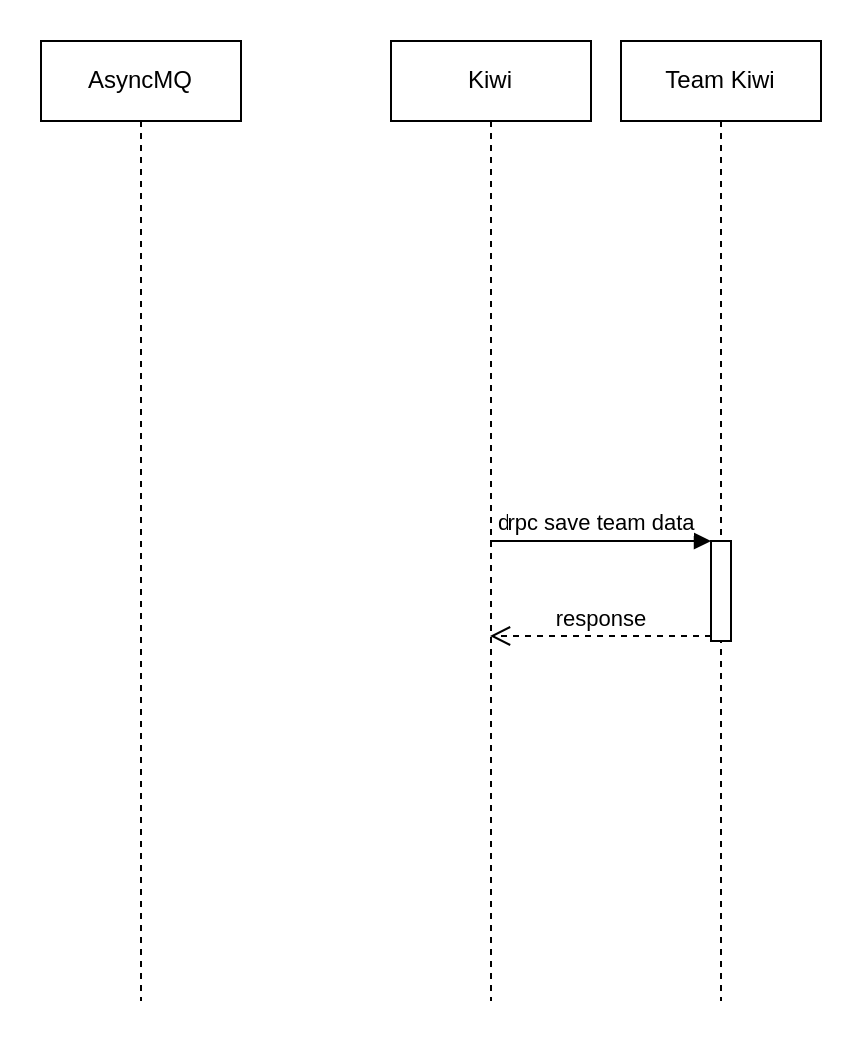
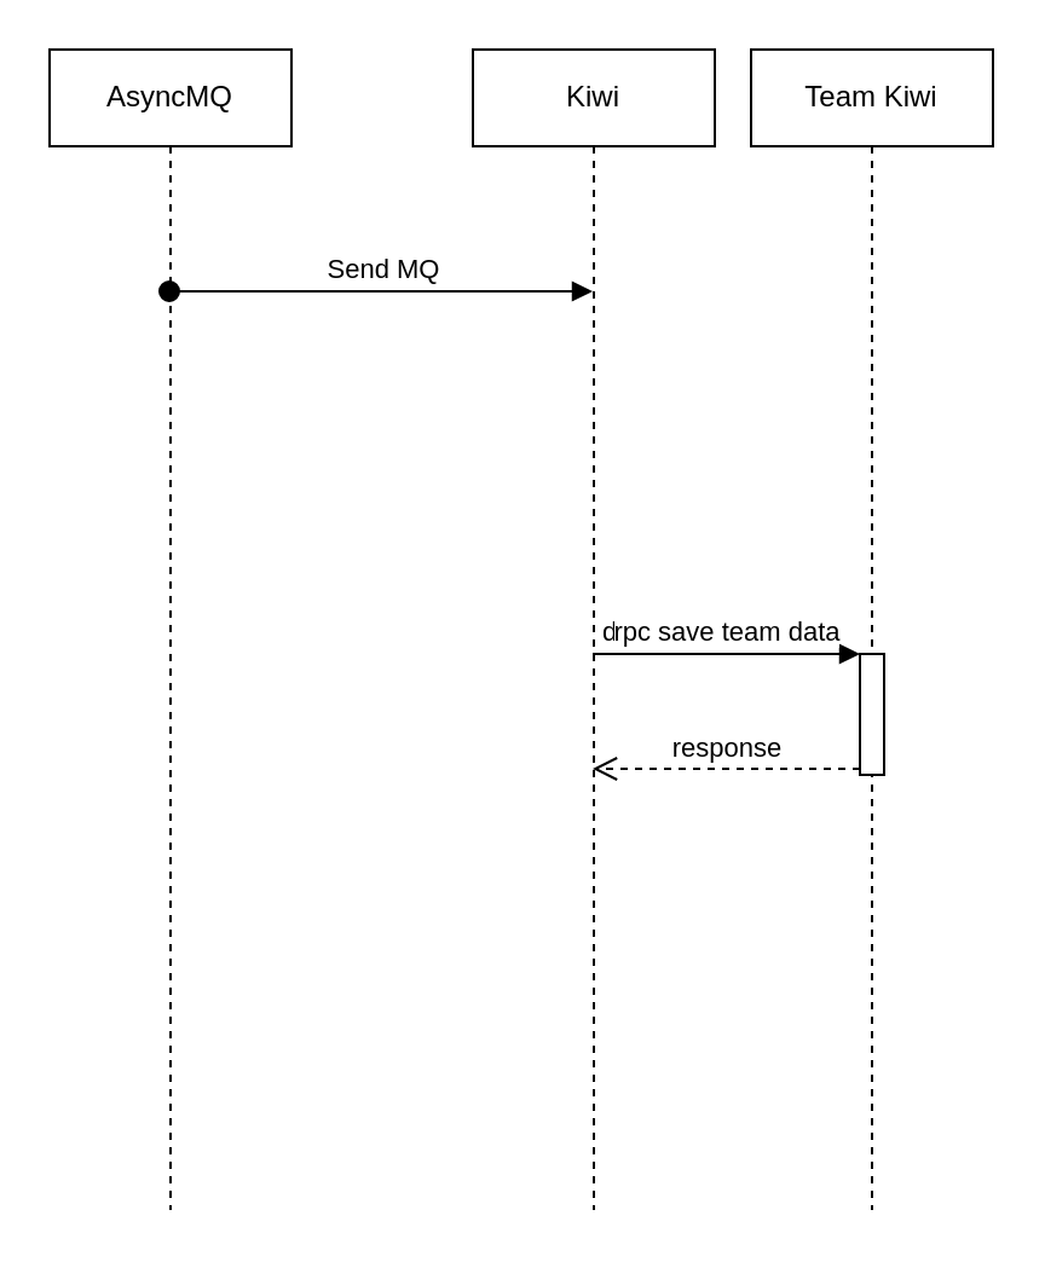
  <mxCell id="0" />
  <mxCell id="1" parent="0" />
  <mxCell id="2" value="AsyncMQ" style="shape=umlLifeline;perimeter=lifelinePerimeter;whiteSpace=wrap;html=1;container=1;collapsible=0;recursiveResize=0;outlineConnect=0;" vertex="1" parent="1"><mxGeometry x="20" y="20" width="100" height="480" as="geometry" /></mxCell>
  <mxCell id="3" value="Kiwi" style="shape=umlLifeline;perimeter=lifelinePerimeter;whiteSpace=wrap;html=1;container=1;collapsible=0;recursiveResize=0;outlineConnect=0;" vertex="1" parent="1"><mxGeometry x="195" y="20" width="100" height="480" as="geometry" /></mxCell>
  <mxCell id="4" value="Team Kiwi" style="shape=umlLifeline;perimeter=lifelinePerimeter;whiteSpace=wrap;html=1;container=1;collapsible=0;recursiveResize=0;outlineConnect=0;" vertex="1" parent="1"><mxGeometry x="310" y="20" width="100" height="480" as="geometry" /></mxCell>
  <mxCell id="5" value="" style="html=1;points=[];perimeter=orthogonalPerimeter;" vertex="1" parent="4"><mxGeometry x="45" y="250" width="10" height="50" as="geometry" /></mxCell>
+ <mxCell id="6" value="Send MQ" style="html=1;verticalAlign=bottom;startArrow=oval;startFill=1;endArrow=block;startSize=8;rounded=0;" edge="1" parent="1" source="2" target="3"><mxGeometry width="60" relative="1" as="geometry"><mxPoint x="260" y="270" as="sourcePoint" /><mxPoint x="320" y="270" as="targetPoint" /><Array as="points"><mxPoint x="120" y="120" /></Array></mxGeometry></mxCell>
  <mxCell id="7" value="data mapping" style="edgeStyle=orthogonalEdgeStyle;html=1;align=left;spacingLeft=2;endArrow=block;rounded=0;" edge="1" target="3" parent="1" source="3"><mxGeometry x="-0.034" y="-30" relative="1" as="geometry"><mxPoint x="280" y="240" as="sourcePoint" /><Array as="points"><mxPoint x="260" y="150" /><mxPoint x="260" y="220" /></Array><mxPoint y="1" as="offset" /></mxGeometry></mxCell>
  <mxCell id="8" value="rpc save team data" style="html=1;verticalAlign=bottom;endArrow=block;entryX=0;entryY=0;rounded=0;" edge="1" target="5" parent="1" source="3"><mxGeometry relative="1" as="geometry"><mxPoint x="280" y="240" as="sourcePoint" /></mxGeometry></mxCell>
  <mxCell id="9" value="response" style="html=1;verticalAlign=bottom;endArrow=open;dashed=1;endSize=8;exitX=0;exitY=0.95;rounded=0;" edge="1" source="5" parent="1" target="3"><mxGeometry relative="1" as="geometry"><mxPoint x="280" y="316" as="targetPoint" /></mxGeometry></mxCell>
